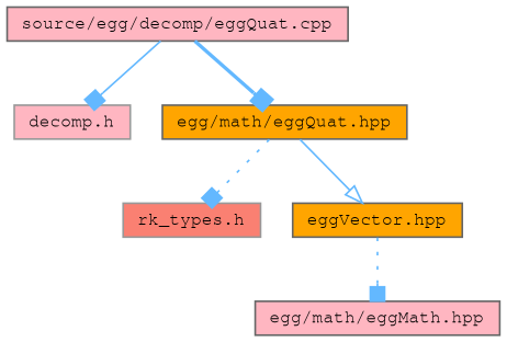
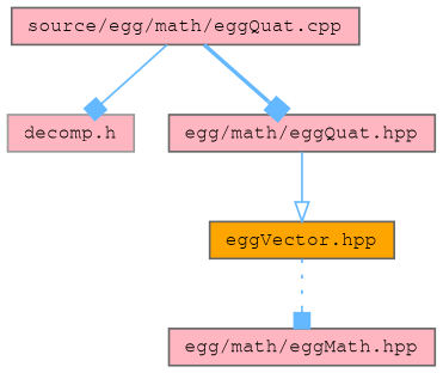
  digraph {
    node [color=grey40 fillcolor=lightpink fontname=FreeMono fontsize=10 shape=box style=filled]
    edge [arrowhead=box color=steelblue1 fontname=FreeMono fontsize=10 labelfontname=FreeMono labelfontsize=10 style=solid]
-   n1 [color=gray40 fontcolor=black height=0.2 label="source/egg/decomp/eggQuat.cpp" width=0.4]
+   n1 [color=gray40 fontcolor=black height=0.2 label="source/egg/math/eggQuat.cpp" width=0.4]
    n2 [color=grey60 height=0.2 label="decomp.h" width=0.4]
-   n3 [fillcolor=orange height=0.2 label="egg/math/eggQuat.hpp" width=0.4]
-   n4 [color=grey60 fillcolor=salmon height=0.2 label="rk_types.h" width=0.4]
+   n3 [height=0.2 label="egg/math/eggQuat.hpp" width=0.4]
    n5 [fillcolor=orange height=0.2 label="eggVector.hpp" width=0.4]
    n6 [height=0.2 label="egg/math/eggMath.hpp" width=0.4]
    n1 -> n2
    n1 -> n3 [style=bold]
-   n3 -> n4 [style=dotted]
    n3 -> n5 [arrowhead=onormal]
    n5 -> n6 [style=dotted]
  }
